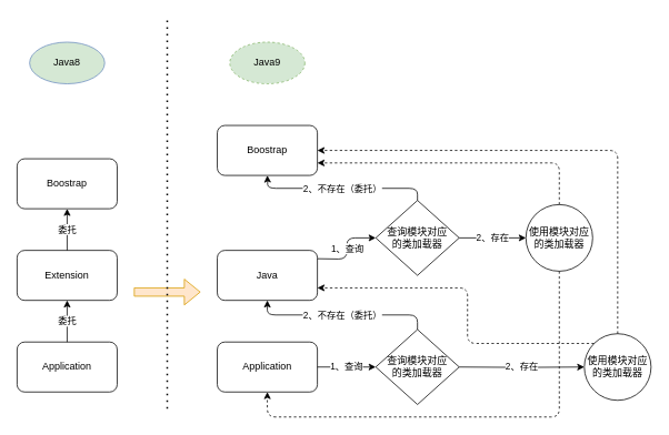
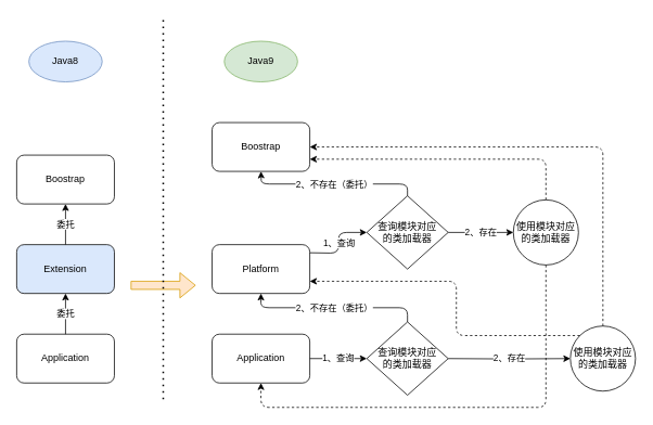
  <mxCell id="0" />
  <mxCell id="1" parent="0" />
  <mxCell id="2" value="Application" style="rounded=1;whiteSpace=wrap;html=1;" vertex="1" parent="1"><mxGeometry y="410" width="120" height="60" as="geometry" x="20" /></mxCell>
- <mxCell id="3" value="Extension" style="rounded=1;whiteSpace=wrap;html=1;" vertex="1" parent="1"><mxGeometry y="300" width="120" height="60" as="geometry" x="20" /></mxCell>
+ <mxCell id="3" value="Extension" style="rounded=1;whiteSpace=wrap;html=1;fillColor=#dae8fc;" vertex="1" parent="1"><mxGeometry y="300" width="120" height="60" as="geometry" x="20" /></mxCell>
  <mxCell id="4" value="Boostrap" style="rounded=1;whiteSpace=wrap;html=1;" vertex="1" parent="1"><mxGeometry y="190" width="120" height="60" as="geometry" x="20" /></mxCell>
  <mxCell id="5" value="委托" style="endArrow=classic;html=1;entryX=0.5;entryY=1;entryDx=0;entryDy=0;exitX=0.5;exitY=0;exitDx=0;exitDy=0;" edge="1" parent="1" source="2" target="3"><mxGeometry width="50" height="50" relative="1" as="geometry"><mxPoint x="60" y="420" as="sourcePoint" /><mxPoint x="110" y="370" as="targetPoint" /></mxGeometry></mxCell>
  <mxCell id="6" value="委托" style="endArrow=classic;html=1;exitX=0.5;exitY=0;exitDx=0;exitDy=0;entryX=0.5;entryY=1;entryDx=0;entryDy=0;" edge="1" parent="1" source="3" target="4"><mxGeometry width="50" height="50" relative="1" as="geometry"><mxPoint x="50" y="250" as="sourcePoint" /><mxPoint x="100" y="200" as="targetPoint" /></mxGeometry></mxCell>
  <mxCell id="7" value="Application" style="rounded=1;whiteSpace=wrap;html=1;" vertex="1" parent="1"><mxGeometry x="260" y="410" width="120" height="60" as="geometry" /></mxCell>
- <mxCell id="8" value="Java" style="rounded=1;whiteSpace=wrap;html=1;" vertex="1" parent="1"><mxGeometry x="260" y="300" width="120" height="60" as="geometry" /></mxCell>
+ <mxCell id="8" value="Platform" style="rounded=1;whiteSpace=wrap;html=1;" vertex="1" parent="1"><mxGeometry x="260" y="300" width="120" height="60" as="geometry" /></mxCell>
  <mxCell id="9" value="Boostrap" style="rounded=1;whiteSpace=wrap;html=1;" vertex="1" parent="1"><mxGeometry x="260" y="150" width="120" height="60" as="geometry" /></mxCell>
  <mxCell id="10" value="1、查询" style="endArrow=classic;html=1;entryX=0;entryY=0.5;entryDx=0;entryDy=0;exitX=1;exitY=0.5;exitDx=0;exitDy=0;" edge="1" parent="1" source="7" target="11"><mxGeometry width="50" height="50" relative="1" as="geometry"><mxPoint x="300" y="420" as="sourcePoint" /><mxPoint x="350" y="370" as="targetPoint" /></mxGeometry></mxCell>
  <mxCell id="11" value="查询模块对应&lt;br&gt;的类加载器" style="rhombus;whiteSpace=wrap;html=1;" vertex="1" parent="1"><mxGeometry x="450" y="395" width="100" height="90" as="geometry" /></mxCell>
  <mxCell id="12" value="2、不存在（委托）" style="endArrow=classic;html=1;exitX=0.5;exitY=0;exitDx=0;exitDy=0;entryX=0.5;entryY=1;entryDx=0;entryDy=0;edgeStyle=orthogonalEdgeStyle;" edge="1" parent="1" source="11" target="8"><mxGeometry width="50" height="50" relative="1" as="geometry"><mxPoint x="490" y="390" as="sourcePoint" /><mxPoint x="540" y="340" as="targetPoint" /></mxGeometry></mxCell>
  <mxCell id="13" value="使用模块对应的类加载器" style="ellipse;whiteSpace=wrap;html=1;aspect=fixed;" vertex="1" parent="1"><mxGeometry x="700" y="400" width="80" height="80" as="geometry" /></mxCell>
  <mxCell id="14" value="2、存在" style="endArrow=classic;html=1;entryX=0;entryY=0.5;entryDx=0;entryDy=0;edgeStyle=orthogonalEdgeStyle;" edge="1" parent="1" target="13"><mxGeometry width="50" height="50" relative="1" as="geometry"><mxPoint x="550" y="440" as="sourcePoint" /><mxPoint x="600" y="390" as="targetPoint" /></mxGeometry></mxCell>
  <mxCell id="15" value="" style="endArrow=classic;html=1;exitX=0;exitY=0;exitDx=0;exitDy=0;entryX=1;entryY=0.75;entryDx=0;entryDy=0;edgeStyle=orthogonalEdgeStyle;dashed=1;" edge="1" parent="1" source="13" target="8"><mxGeometry width="50" height="50" relative="1" as="geometry"><mxPoint x="640" y="340" as="sourcePoint" /><mxPoint x="690" y="290" as="targetPoint" /><Array as="points"><mxPoint x="560" y="412" /><mxPoint x="560" y="345" /></Array></mxGeometry></mxCell>
  <mxCell id="16" value="" style="endArrow=classic;html=1;dashed=1;exitX=0.5;exitY=0;exitDx=0;exitDy=0;entryX=1;entryY=0.5;entryDx=0;entryDy=0;edgeStyle=orthogonalEdgeStyle;" edge="1" parent="1" source="13" target="9"><mxGeometry width="50" height="50" relative="1" as="geometry"><mxPoint x="540" y="240" as="sourcePoint" /><mxPoint x="590" y="190" as="targetPoint" /></mxGeometry></mxCell>
  <mxCell id="17" value="1、查询" style="endArrow=classic;html=1;entryX=0;entryY=0.5;entryDx=0;entryDy=0;exitX=1;exitY=0.5;exitDx=0;exitDy=0;edgeStyle=orthogonalEdgeStyle;" edge="1" parent="1" target="18"><mxGeometry width="50" height="50" relative="1" as="geometry"><mxPoint x="380" y="310" as="sourcePoint" /><mxPoint x="350" y="240" as="targetPoint" /></mxGeometry></mxCell>
  <mxCell id="18" value="查询模块对应&lt;br&gt;的类加载器" style="rhombus;whiteSpace=wrap;html=1;" vertex="1" parent="1"><mxGeometry x="450" y="240" width="100" height="90" as="geometry" /></mxCell>
  <mxCell id="19" value="2、不存在（委托）" style="endArrow=classic;html=1;exitX=0.5;exitY=0;exitDx=0;exitDy=0;edgeStyle=orthogonalEdgeStyle;" edge="1" parent="1" source="18"><mxGeometry width="50" height="50" relative="1" as="geometry"><mxPoint x="500" y="225" as="sourcePoint" /><mxPoint x="320" as="targetPoint" y="210" /></mxGeometry></mxCell>
  <mxCell id="20" value="使用模块对应的类加载器" style="ellipse;whiteSpace=wrap;html=1;aspect=fixed;" vertex="1" parent="1"><mxGeometry x="630" y="245" width="80" height="80" as="geometry" /></mxCell>
  <mxCell id="21" value="2、存在" style="endArrow=classic;html=1;entryX=0;entryY=0.5;entryDx=0;entryDy=0;edgeStyle=orthogonalEdgeStyle;exitX=1;exitY=0.5;exitDx=0;exitDy=0;" edge="1" parent="1" source="18" target="20"><mxGeometry width="50" height="50" relative="1" as="geometry"><mxPoint x="550" y="310" as="sourcePoint" /><mxPoint x="600" y="260" as="targetPoint" /></mxGeometry></mxCell>
  <mxCell id="22" value="" style="endArrow=classic;html=1;dashed=1;exitX=0.5;exitY=0;exitDx=0;exitDy=0;entryX=1;entryY=0.75;entryDx=0;entryDy=0;edgeStyle=orthogonalEdgeStyle;" edge="1" parent="1" source="20" target="9"><mxGeometry width="50" height="50" relative="1" as="geometry"><mxPoint x="590" y="250" as="sourcePoint" /><mxPoint x="640" y="200" as="targetPoint" /></mxGeometry></mxCell>
  <mxCell id="23" value="" style="endArrow=classic;html=1;dashed=1;exitX=0.5;exitY=1;exitDx=0;exitDy=0;entryX=0.5;entryY=1;entryDx=0;entryDy=0;edgeStyle=orthogonalEdgeStyle;" edge="1" parent="1" source="20" target="7"><mxGeometry width="50" height="50" relative="1" as="geometry"><mxPoint x="590" y="380" as="sourcePoint" /><mxPoint x="640" y="330" as="targetPoint" /><Array as="points"><mxPoint x="670" y="500" /><mxPoint x="320" y="500" /></Array></mxGeometry></mxCell>
  <mxCell id="24" value="" style="shape=flexArrow;endArrow=classic;html=1;fillColor=#ffe6cc;strokeColor=#d79b00;" edge="1" parent="1"><mxGeometry width="50" height="50" relative="1" as="geometry"><mxPoint x="160" y="350" as="sourcePoint" /><mxPoint x="240" y="350" as="targetPoint" /></mxGeometry></mxCell>
- <mxCell id="25" value="Java8" style="ellipse;whiteSpace=wrap;html=1;fillColor=#d5e8d4;strokeColor=#6c8ebf;" vertex="1" parent="1"><mxGeometry x="35" y="50" width="90" height="50" as="geometry" /></mxCell>
- <mxCell id="26" value="Java9" style="ellipse;whiteSpace=wrap;html=1;fillColor=#d5e8d4;strokeColor=#82b366;dashed=1;" vertex="1" parent="1"><mxGeometry x="275" y="50" width="90" height="50" as="geometry" /></mxCell>
+ <mxCell id="25" value="Java8" style="ellipse;whiteSpace=wrap;html=1;fillColor=#dae8fc;strokeColor=#6c8ebf;" vertex="1" parent="1"><mxGeometry x="35" y="50" width="90" height="50" as="geometry" /></mxCell>
+ <mxCell id="26" value="Java9" style="ellipse;whiteSpace=wrap;html=1;fillColor=#d5e8d4;strokeColor=#82b366;" vertex="1" parent="1"><mxGeometry x="275" y="50" width="90" height="50" as="geometry" /></mxCell>
  <mxCell id="27" value="" style="endArrow=none;dashed=1;html=1;dashPattern=1 3;strokeWidth=2;" edge="1" parent="1"><mxGeometry width="50" height="50" relative="1" as="geometry"><mxPoint x="200" y="490" as="sourcePoint" /><mxPoint x="200" y="20" as="targetPoint" /></mxGeometry></mxCell>
